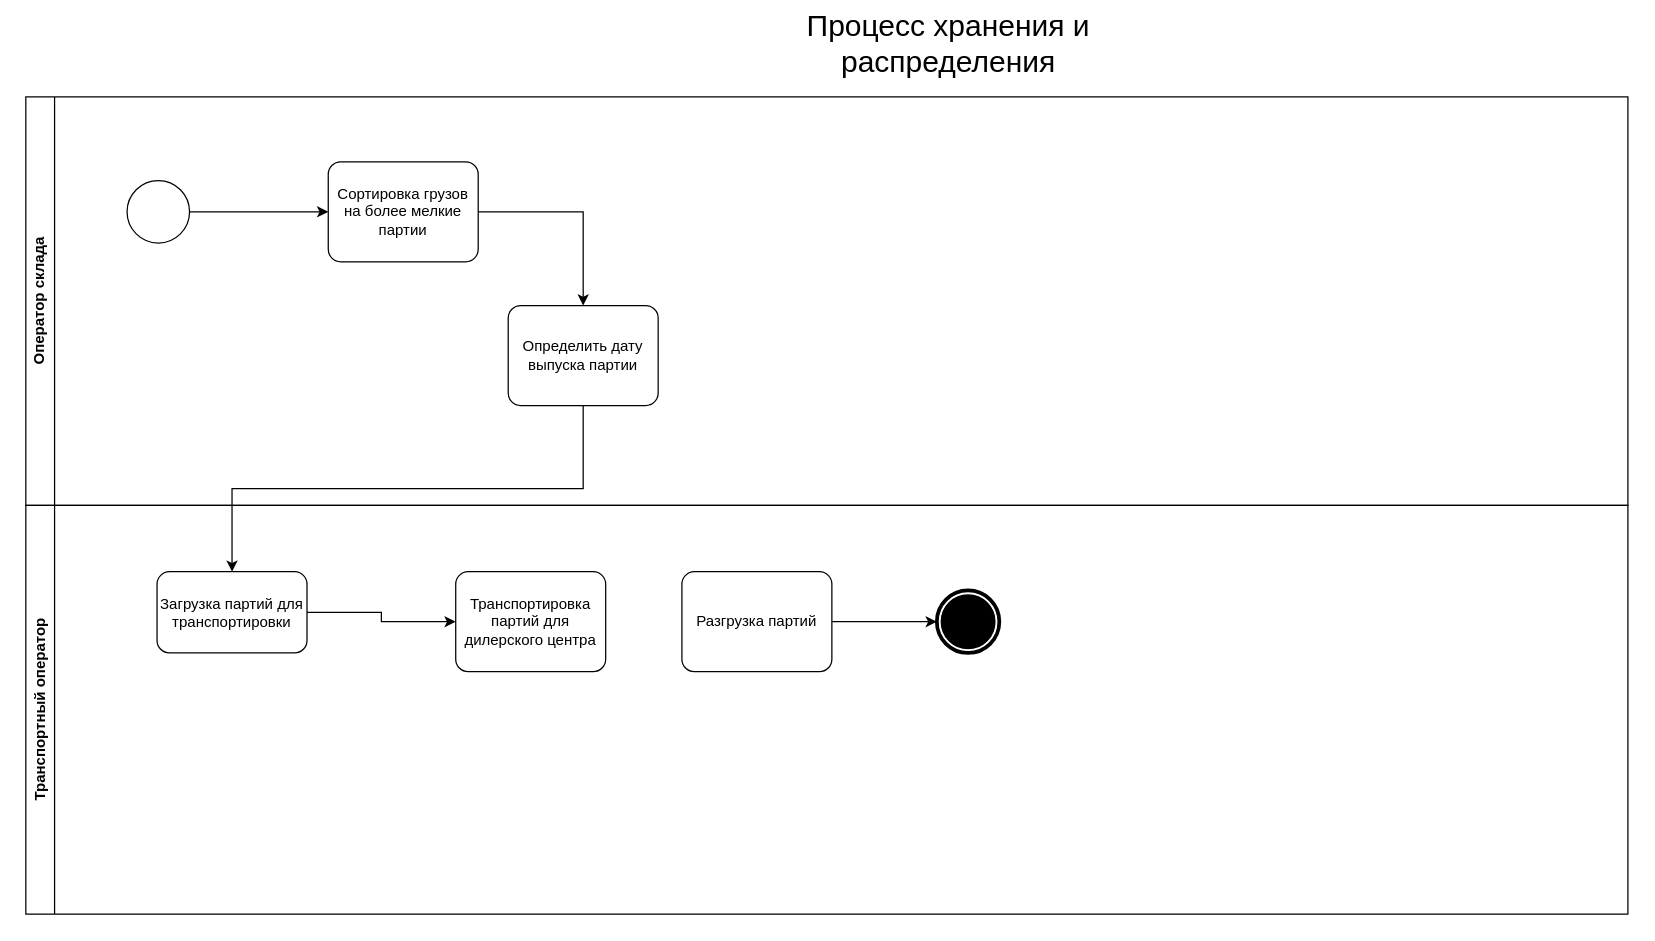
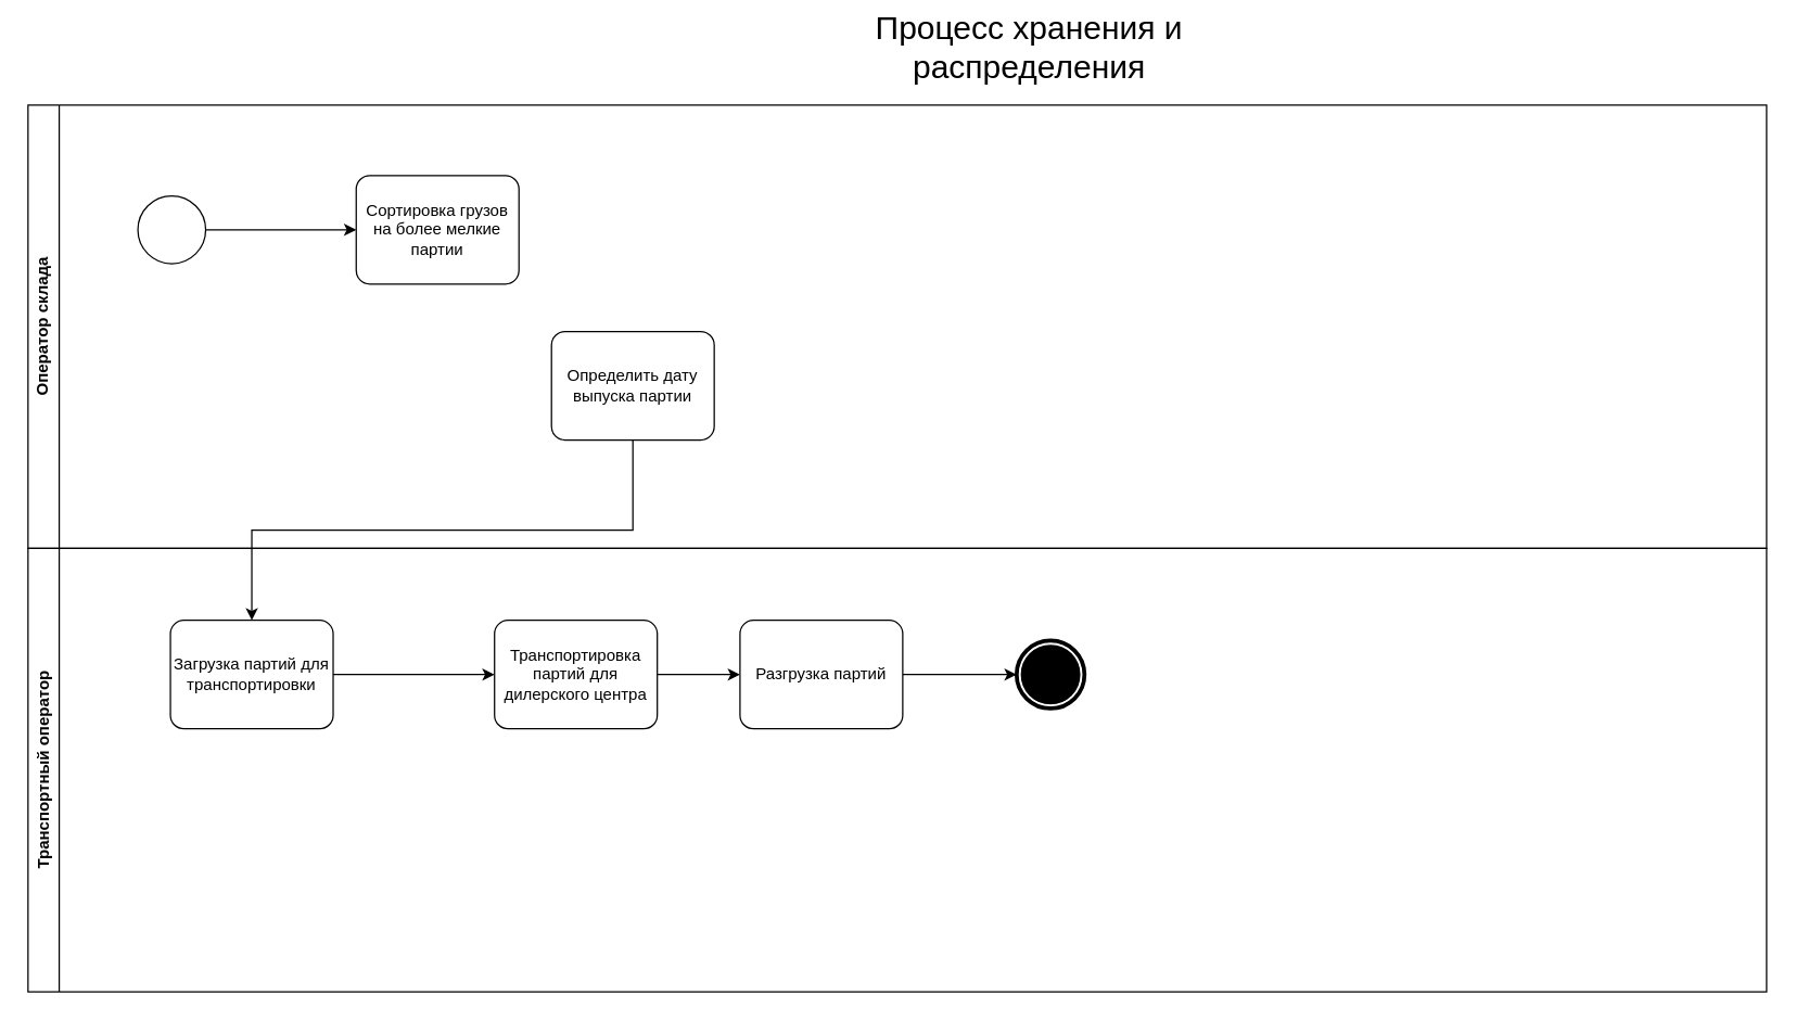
  <mxCell id="0" />
  <mxCell id="1" parent="0" />
  <mxCell id="2" value="Оператор склада" style="swimlane;horizontal=0;whiteSpace=wrap;html=1;" vertex="1" parent="1"><mxGeometry x="20" y="77" width="1282" height="327" as="geometry"><mxRectangle x="216" y="111" width="32" height="144" as="alternateBounds" /></mxGeometry></mxCell>
  <mxCell id="3" style="edgeStyle=orthogonalEdgeStyle;rounded=0;orthogonalLoop=1;jettySize=auto;html=1;exitX=1;exitY=0.5;exitDx=0;exitDy=0;exitPerimeter=0;entryX=0;entryY=0.5;entryDx=0;entryDy=0;entryPerimeter=0;" edge="1" parent="2" source="4" target="6"><mxGeometry relative="1" as="geometry" /></mxCell>
  <mxCell id="4" value="" style="points=[[0.145,0.145,0],[0.5,0,0],[0.855,0.145,0],[1,0.5,0],[0.855,0.855,0],[0.5,1,0],[0.145,0.855,0],[0,0.5,0]];shape=mxgraph.bpmn.event;html=1;verticalLabelPosition=bottom;labelBackgroundColor=#ffffff;verticalAlign=top;align=center;perimeter=ellipsePerimeter;outlineConnect=0;aspect=fixed;outline=standard;symbol=general;" vertex="1" parent="2"><mxGeometry x="81" y="67" width="50" height="50" as="geometry" /></mxCell>
- <mxCell id="5" style="edgeStyle=orthogonalEdgeStyle;rounded=0;orthogonalLoop=1;jettySize=auto;html=1;exitX=1;exitY=0.5;exitDx=0;exitDy=0;exitPerimeter=0;" edge="1" parent="2" source="6" target="7"><mxGeometry relative="1" as="geometry" /></mxCell>
  <mxCell id="6" value="Сортировка грузов на более мелкие партии" style="points=[[0.25,0,0],[0.5,0,0],[0.75,0,0],[1,0.25,0],[1,0.5,0],[1,0.75,0],[0.75,1,0],[0.5,1,0],[0.25,1,0],[0,0.75,0],[0,0.5,0],[0,0.25,0]];shape=mxgraph.bpmn.task;whiteSpace=wrap;rectStyle=rounded;size=10;html=1;taskMarker=abstract;" vertex="1" parent="2"><mxGeometry x="242" y="52" width="120" height="80" as="geometry" /></mxCell>
  <mxCell id="7" value="Определить дату выпуска партии" style="points=[[0.25,0,0],[0.5,0,0],[0.75,0,0],[1,0.25,0],[1,0.5,0],[1,0.75,0],[0.75,1,0],[0.5,1,0],[0.25,1,0],[0,0.75,0],[0,0.5,0],[0,0.25,0]];shape=mxgraph.bpmn.task;whiteSpace=wrap;rectStyle=rounded;size=10;html=1;taskMarker=abstract;" vertex="1" parent="2"><mxGeometry x="386" y="167" width="120" height="80" as="geometry" /></mxCell>
  <mxCell id="8" value="&lt;font style=&quot;font-size: 24px;&quot;&gt;Процесс хранения и распределения&lt;br&gt;&lt;/font&gt;" style="text;html=1;strokeColor=none;fillColor=none;align=center;verticalAlign=middle;whiteSpace=wrap;rounded=0;" vertex="1" parent="1"><mxGeometry x="603" y="20" width="311" height="30" as="geometry" /></mxCell>
  <mxCell id="9" value="Транспортный оператор" style="swimlane;horizontal=0;whiteSpace=wrap;html=1;" vertex="1" parent="1"><mxGeometry x="20" y="404" width="1282" height="327" as="geometry"><mxRectangle x="216" y="111" width="32" height="144" as="alternateBounds" /></mxGeometry></mxCell>
  <mxCell id="10" style="edgeStyle=orthogonalEdgeStyle;rounded=0;orthogonalLoop=1;jettySize=auto;html=1;exitX=1;exitY=0.5;exitDx=0;exitDy=0;exitPerimeter=0;entryX=0;entryY=0.5;entryDx=0;entryDy=0;entryPerimeter=0;" edge="1" parent="9" source="11" target="13"><mxGeometry relative="1" as="geometry" /></mxCell>
- <mxCell id="11" value="Загрузка партий для транспортировки" style="points=[[0.25,0,0],[0.5,0,0],[0.75,0,0],[1,0.25,0],[1,0.5,0],[1,0.75,0],[0.75,1,0],[0.5,1,0],[0.25,1,0],[0,0.75,0],[0,0.5,0],[0,0.25,0]];shape=mxgraph.bpmn.task;whiteSpace=wrap;rectStyle=rounded;size=10;html=1;taskMarker=abstract;" vertex="1" parent="9"><mxGeometry x="105" y="53" width="120" height="65" as="geometry" /></mxCell>
+ <mxCell id="11" value="Загрузка партий для транспортировки" style="points=[[0.25,0,0],[0.5,0,0],[0.75,0,0],[1,0.25,0],[1,0.5,0],[1,0.75,0],[0.75,1,0],[0.5,1,0],[0.25,1,0],[0,0.75,0],[0,0.5,0],[0,0.25,0]];shape=mxgraph.bpmn.task;whiteSpace=wrap;rectStyle=rounded;size=10;html=1;taskMarker=abstract;" vertex="1" parent="9"><mxGeometry x="105" y="53" width="120" height="80" as="geometry" /></mxCell>
+ <mxCell id="12" style="edgeStyle=orthogonalEdgeStyle;rounded=0;orthogonalLoop=1;jettySize=auto;html=1;exitX=1;exitY=0.5;exitDx=0;exitDy=0;exitPerimeter=0;entryX=0;entryY=0.5;entryDx=0;entryDy=0;entryPerimeter=0;" edge="1" parent="9" source="13" target="15"><mxGeometry relative="1" as="geometry" /></mxCell>
  <mxCell id="13" value="Транспортировка партий для дилерского центра" style="points=[[0.25,0,0],[0.5,0,0],[0.75,0,0],[1,0.25,0],[1,0.5,0],[1,0.75,0],[0.75,1,0],[0.5,1,0],[0.25,1,0],[0,0.75,0],[0,0.5,0],[0,0.25,0]];shape=mxgraph.bpmn.task;whiteSpace=wrap;rectStyle=rounded;size=10;html=1;taskMarker=abstract;" vertex="1" parent="9"><mxGeometry x="344" y="53" width="120" height="80" as="geometry" /></mxCell>
  <mxCell id="14" style="edgeStyle=orthogonalEdgeStyle;rounded=0;orthogonalLoop=1;jettySize=auto;html=1;exitX=1;exitY=0.5;exitDx=0;exitDy=0;exitPerimeter=0;entryX=0;entryY=0.5;entryDx=0;entryDy=0;entryPerimeter=0;" edge="1" parent="9" source="15" target="16"><mxGeometry relative="1" as="geometry" /></mxCell>
  <mxCell id="15" value="Разгрузка партий" style="points=[[0.25,0,0],[0.5,0,0],[0.75,0,0],[1,0.25,0],[1,0.5,0],[1,0.75,0],[0.75,1,0],[0.5,1,0],[0.25,1,0],[0,0.75,0],[0,0.5,0],[0,0.25,0]];shape=mxgraph.bpmn.task;whiteSpace=wrap;rectStyle=rounded;size=10;html=1;taskMarker=abstract;" vertex="1" parent="9"><mxGeometry x="525" y="53" width="120" height="80" as="geometry" /></mxCell>
  <mxCell id="16" value="" style="points=[[0.145,0.145,0],[0.5,0,0],[0.855,0.145,0],[1,0.5,0],[0.855,0.855,0],[0.5,1,0],[0.145,0.855,0],[0,0.5,0]];shape=mxgraph.bpmn.event;html=1;verticalLabelPosition=bottom;labelBackgroundColor=#ffffff;verticalAlign=top;align=center;perimeter=ellipsePerimeter;outlineConnect=0;aspect=fixed;outline=end;symbol=terminate;" vertex="1" parent="9"><mxGeometry x="729" y="68" width="50" height="50" as="geometry" /></mxCell>
  <mxCell id="17" style="edgeStyle=orthogonalEdgeStyle;rounded=0;orthogonalLoop=1;jettySize=auto;html=1;exitX=0.5;exitY=1;exitDx=0;exitDy=0;exitPerimeter=0;entryX=0.5;entryY=0;entryDx=0;entryDy=0;entryPerimeter=0;" edge="1" parent="1" source="7" target="11"><mxGeometry relative="1" as="geometry" /></mxCell>
